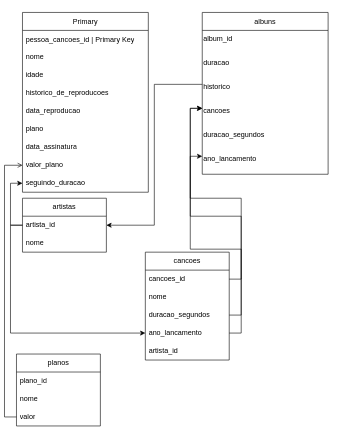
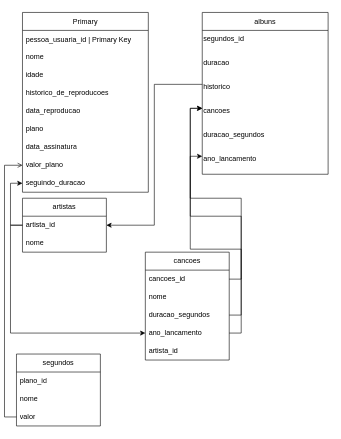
  <mxCell id="0" />
  <mxCell id="1" parent="0" />
  <mxCell id="2" value="Primary" style="swimlane;fontStyle=0;childLayout=stackLayout;horizontal=1;startSize=30;horizontalStack=0;resizeParent=1;resizeParentMax=0;resizeLast=0;collapsible=1;marginBottom=0;whiteSpace=wrap;html=1;swimlaneLine=1;" vertex="1" parent="1"><mxGeometry x="30" y="20" width="210" height="300" as="geometry"><mxRectangle x="80" y="130" width="90" height="30" as="alternateBounds" /></mxGeometry></mxCell>
- <mxCell id="3" value="pessoa_cancoes_id&amp;nbsp;| Primary Key" style="text;strokeColor=none;fillColor=none;align=left;verticalAlign=middle;spacingLeft=4;spacingRight=4;overflow=hidden;points=[[0,0.5],[1,0.5]];portConstraint=eastwest;rotatable=0;whiteSpace=wrap;html=1;" vertex="1" parent="2"><mxGeometry y="30" width="210" height="30" as="geometry" /></mxCell>
+ <mxCell id="3" value="pessoa_usuaria_id&amp;nbsp;| Primary Key" style="text;strokeColor=none;fillColor=none;align=left;verticalAlign=middle;spacingLeft=4;spacingRight=4;overflow=hidden;points=[[0,0.5],[1,0.5]];portConstraint=eastwest;rotatable=0;whiteSpace=wrap;html=1;" vertex="1" parent="2"><mxGeometry y="30" width="210" height="30" as="geometry" /></mxCell>
  <mxCell id="4" value="nome&lt;br&gt;" style="text;strokeColor=none;fillColor=none;align=left;verticalAlign=middle;spacingLeft=4;spacingRight=4;overflow=hidden;points=[[0,0.5],[1,0.5]];portConstraint=eastwest;rotatable=0;whiteSpace=wrap;html=1;" vertex="1" parent="2"><mxGeometry y="60" width="210" height="30" as="geometry" /></mxCell>
  <mxCell id="5" value="idade" style="text;strokeColor=none;fillColor=none;align=left;verticalAlign=middle;spacingLeft=4;spacingRight=4;overflow=hidden;points=[[0,0.5],[1,0.5]];portConstraint=eastwest;rotatable=0;whiteSpace=wrap;html=1;" vertex="1" parent="2"><mxGeometry y="90" width="210" height="30" as="geometry" /></mxCell>
  <mxCell id="6" value="historico_de_reproducoes" style="text;strokeColor=none;fillColor=none;align=left;verticalAlign=middle;spacingLeft=4;spacingRight=4;overflow=hidden;points=[[0,0.5],[1,0.5]];portConstraint=eastwest;rotatable=0;whiteSpace=wrap;html=1;" vertex="1" parent="2"><mxGeometry y="120" width="210" height="30" as="geometry" /></mxCell>
  <mxCell id="7" value="data_reproducao" style="text;strokeColor=none;fillColor=none;align=left;verticalAlign=middle;spacingLeft=4;spacingRight=4;overflow=hidden;points=[[0,0.5],[1,0.5]];portConstraint=eastwest;rotatable=0;whiteSpace=wrap;html=1;" vertex="1" parent="2"><mxGeometry y="150" width="210" height="30" as="geometry" /></mxCell>
  <mxCell id="8" value="plano" style="text;strokeColor=none;fillColor=none;align=left;verticalAlign=middle;spacingLeft=4;spacingRight=4;overflow=hidden;points=[[0,0.5],[1,0.5]];portConstraint=eastwest;rotatable=0;whiteSpace=wrap;html=1;" vertex="1" parent="2"><mxGeometry y="180" width="210" height="30" as="geometry" /></mxCell>
  <mxCell id="9" value="data_assinatura" style="text;strokeColor=none;fillColor=none;align=left;verticalAlign=middle;spacingLeft=4;spacingRight=4;overflow=hidden;points=[[0,0.5],[1,0.5]];portConstraint=eastwest;rotatable=0;whiteSpace=wrap;html=1;" vertex="1" parent="2"><mxGeometry y="210" width="210" height="30" as="geometry" /></mxCell>
  <mxCell id="10" value="valor_plano" style="text;strokeColor=none;fillColor=none;align=left;verticalAlign=middle;spacingLeft=4;spacingRight=4;overflow=hidden;points=[[0,0.5],[1,0.5]];portConstraint=eastwest;rotatable=0;whiteSpace=wrap;html=1;" vertex="1" parent="2"><mxGeometry y="240" width="210" height="30" as="geometry" /></mxCell>
  <mxCell id="11" value="seguindo_duracao" style="text;strokeColor=none;fillColor=none;align=left;verticalAlign=middle;spacingLeft=4;spacingRight=4;overflow=hidden;points=[[0,0.5],[1,0.5]];portConstraint=eastwest;rotatable=0;whiteSpace=wrap;html=1;" vertex="1" parent="2"><mxGeometry y="270" width="210" height="30" as="geometry" /></mxCell>
  <mxCell id="12" value="albuns" style="swimlane;fontStyle=0;childLayout=stackLayout;horizontal=1;startSize=30;horizontalStack=0;resizeParent=1;resizeParentMax=0;resizeLast=0;collapsible=1;marginBottom=0;whiteSpace=wrap;html=1;swimlaneLine=1;" vertex="1" parent="1"><mxGeometry x="330" y="20" width="210" height="270" as="geometry"><mxRectangle x="80" y="130" width="90" height="30" as="alternateBounds" /></mxGeometry></mxCell>
- <mxCell id="13" value="album_id" style="text;whiteSpace=wrap;html=1;" vertex="1" parent="12"><mxGeometry y="30" width="210" height="40" as="geometry" /></mxCell>
+ <mxCell id="13" value="segundos_id" style="text;whiteSpace=wrap;html=1;" vertex="1" parent="12"><mxGeometry y="30" width="210" height="40" as="geometry" /></mxCell>
  <mxCell id="14" value="duracao" style="text;whiteSpace=wrap;html=1;" vertex="1" parent="12"><mxGeometry y="70" width="210" height="40" as="geometry" /></mxCell>
  <mxCell id="15" value="historico" style="text;whiteSpace=wrap;html=1;" vertex="1" parent="12"><mxGeometry y="110" width="210" height="40" as="geometry" /></mxCell>
  <mxCell id="16" value="cancoes" style="text;whiteSpace=wrap;html=1;" vertex="1" parent="12"><mxGeometry y="150" width="210" height="40" as="geometry" /></mxCell>
  <mxCell id="17" value="duracao_segundos" style="text;whiteSpace=wrap;html=1;" vertex="1" parent="12"><mxGeometry y="190" width="210" height="40" as="geometry" /></mxCell>
  <mxCell id="18" value="ano_lancamento" style="text;whiteSpace=wrap;html=1;" vertex="1" parent="12"><mxGeometry y="230" width="210" height="40" as="geometry" /></mxCell>
  <mxCell id="19" value="artistas" style="swimlane;fontStyle=0;childLayout=stackLayout;horizontal=1;startSize=30;horizontalStack=0;resizeParent=1;resizeParentMax=0;resizeLast=0;collapsible=1;marginBottom=0;whiteSpace=wrap;html=1;" vertex="1" parent="1"><mxGeometry x="30" y="330" width="140" height="90" as="geometry" /></mxCell>
  <mxCell id="20" value="artista_id" style="text;strokeColor=none;fillColor=none;align=left;verticalAlign=middle;spacingLeft=4;spacingRight=4;overflow=hidden;points=[[0,0.5],[1,0.5]];portConstraint=eastwest;rotatable=0;whiteSpace=wrap;html=1;" vertex="1" parent="19"><mxGeometry y="30" width="140" height="30" as="geometry" /></mxCell>
  <mxCell id="21" value="nome" style="text;strokeColor=none;fillColor=none;align=left;verticalAlign=middle;spacingLeft=4;spacingRight=4;overflow=hidden;points=[[0,0.5],[1,0.5]];portConstraint=eastwest;rotatable=0;whiteSpace=wrap;html=1;" vertex="1" parent="19"><mxGeometry y="60" width="140" height="30" as="geometry" /></mxCell>
- <mxCell id="22" value="planos" style="swimlane;fontStyle=0;childLayout=stackLayout;horizontal=1;startSize=30;horizontalStack=0;resizeParent=1;resizeParentMax=0;resizeLast=0;collapsible=1;marginBottom=0;whiteSpace=wrap;html=1;" vertex="1" parent="1"><mxGeometry x="20" y="590" width="140" height="120" as="geometry" /></mxCell>
+ <mxCell id="22" value="segundos" style="swimlane;fontStyle=0;childLayout=stackLayout;horizontal=1;startSize=30;horizontalStack=0;resizeParent=1;resizeParentMax=0;resizeLast=0;collapsible=1;marginBottom=0;whiteSpace=wrap;html=1;" vertex="1" parent="1"><mxGeometry x="20" y="590" width="140" height="120" as="geometry" /></mxCell>
  <mxCell id="23" value="plano_id" style="text;strokeColor=none;fillColor=none;align=left;verticalAlign=middle;spacingLeft=4;spacingRight=4;overflow=hidden;points=[[0,0.5],[1,0.5]];portConstraint=eastwest;rotatable=0;whiteSpace=wrap;html=1;" vertex="1" parent="22"><mxGeometry y="30" width="140" height="30" as="geometry" /></mxCell>
  <mxCell id="24" value="nome" style="text;strokeColor=none;fillColor=none;align=left;verticalAlign=middle;spacingLeft=4;spacingRight=4;overflow=hidden;points=[[0,0.5],[1,0.5]];portConstraint=eastwest;rotatable=0;whiteSpace=wrap;html=1;" vertex="1" parent="22"><mxGeometry y="60" width="140" height="30" as="geometry" /></mxCell>
  <mxCell id="25" value="valor" style="text;strokeColor=none;fillColor=none;align=left;verticalAlign=middle;spacingLeft=4;spacingRight=4;overflow=hidden;points=[[0,0.5],[1,0.5]];portConstraint=eastwest;rotatable=0;whiteSpace=wrap;html=1;" vertex="1" parent="22"><mxGeometry y="90" width="140" height="30" as="geometry" /></mxCell>
  <mxCell id="26" style="edgeStyle=orthogonalEdgeStyle;rounded=0;orthogonalLoop=1;jettySize=auto;html=1;exitX=0;exitY=0.25;exitDx=0;exitDy=0;entryX=1;entryY=0.5;entryDx=0;entryDy=0;" edge="1" parent="1" source="15" target="20"><mxGeometry relative="1" as="geometry" /></mxCell>
  <mxCell id="27" value="cancoes" style="swimlane;fontStyle=0;childLayout=stackLayout;horizontal=1;startSize=30;horizontalStack=0;resizeParent=1;resizeParentMax=0;resizeLast=0;collapsible=1;marginBottom=0;whiteSpace=wrap;html=1;" vertex="1" parent="1"><mxGeometry x="235" y="420" width="140" height="180" as="geometry" /></mxCell>
  <mxCell id="28" value="cancoes_id" style="text;strokeColor=none;fillColor=none;align=left;verticalAlign=middle;spacingLeft=4;spacingRight=4;overflow=hidden;points=[[0,0.5],[1,0.5]];portConstraint=eastwest;rotatable=0;whiteSpace=wrap;html=1;" vertex="1" parent="27"><mxGeometry y="30" width="140" height="30" as="geometry" /></mxCell>
  <mxCell id="29" value="nome" style="text;strokeColor=none;fillColor=none;align=left;verticalAlign=middle;spacingLeft=4;spacingRight=4;overflow=hidden;points=[[0,0.5],[1,0.5]];portConstraint=eastwest;rotatable=0;whiteSpace=wrap;html=1;" vertex="1" parent="27"><mxGeometry y="60" width="140" height="30" as="geometry" /></mxCell>
  <mxCell id="30" value="duracao_segundos" style="text;strokeColor=none;fillColor=none;align=left;verticalAlign=middle;spacingLeft=4;spacingRight=4;overflow=hidden;points=[[0,0.5],[1,0.5]];portConstraint=eastwest;rotatable=0;whiteSpace=wrap;html=1;" vertex="1" parent="27"><mxGeometry y="90" width="140" height="30" as="geometry" /></mxCell>
  <mxCell id="31" value="ano_lancamento" style="text;strokeColor=none;fillColor=none;align=left;verticalAlign=middle;spacingLeft=4;spacingRight=4;overflow=hidden;points=[[0,0.5],[1,0.5]];portConstraint=eastwest;rotatable=0;whiteSpace=wrap;html=1;" vertex="1" parent="27"><mxGeometry y="120" width="140" height="30" as="geometry" /></mxCell>
  <mxCell id="32" value="artista_id" style="text;strokeColor=none;fillColor=none;align=left;verticalAlign=middle;spacingLeft=4;spacingRight=4;overflow=hidden;points=[[0,0.5],[1,0.5]];portConstraint=eastwest;rotatable=0;whiteSpace=wrap;html=1;" vertex="1" parent="27"><mxGeometry y="150" width="140" height="30" as="geometry" /></mxCell>
  <mxCell id="33" style="edgeStyle=orthogonalEdgeStyle;rounded=0;orthogonalLoop=1;jettySize=auto;html=1;entryX=0;entryY=0.25;entryDx=0;entryDy=0;" edge="1" parent="1" source="30" target="16"><mxGeometry relative="1" as="geometry" /></mxCell>
  <mxCell id="34" style="edgeStyle=orthogonalEdgeStyle;rounded=0;orthogonalLoop=1;jettySize=auto;html=1;exitX=0;exitY=0.5;exitDx=0;exitDy=0;entryX=0;entryY=0.5;entryDx=0;entryDy=0;" edge="1" parent="1" source="20" target="31"><mxGeometry relative="1" as="geometry" /></mxCell>
  <mxCell id="35" style="edgeStyle=orthogonalEdgeStyle;rounded=0;orthogonalLoop=1;jettySize=auto;html=1;exitX=0;exitY=0.5;exitDx=0;exitDy=0;entryX=0;entryY=0.5;entryDx=0;entryDy=0;" edge="1" parent="1" source="20" target="11"><mxGeometry relative="1" as="geometry" /></mxCell>
  <mxCell id="36" style="edgeStyle=orthogonalEdgeStyle;rounded=0;orthogonalLoop=1;jettySize=auto;html=1;exitX=0;exitY=0.5;exitDx=0;exitDy=0;entryX=0;entryY=0.5;entryDx=0;entryDy=0;endArrow=open;" edge="1" parent="1" source="25" target="10"><mxGeometry relative="1" as="geometry" /></mxCell>
  <mxCell id="37" style="edgeStyle=orthogonalEdgeStyle;rounded=0;orthogonalLoop=1;jettySize=auto;html=1;exitX=1;exitY=0.5;exitDx=0;exitDy=0;entryX=0;entryY=0.25;entryDx=0;entryDy=0;" edge="1" parent="1" source="31" target="18"><mxGeometry relative="1" as="geometry" /></mxCell>
  <mxCell id="38" style="edgeStyle=orthogonalEdgeStyle;rounded=0;orthogonalLoop=1;jettySize=auto;html=1;exitX=1;exitY=0.5;exitDx=0;exitDy=0;entryX=0;entryY=0.25;entryDx=0;entryDy=0;" edge="1" parent="1" source="28" target="16"><mxGeometry relative="1" as="geometry" /></mxCell>
